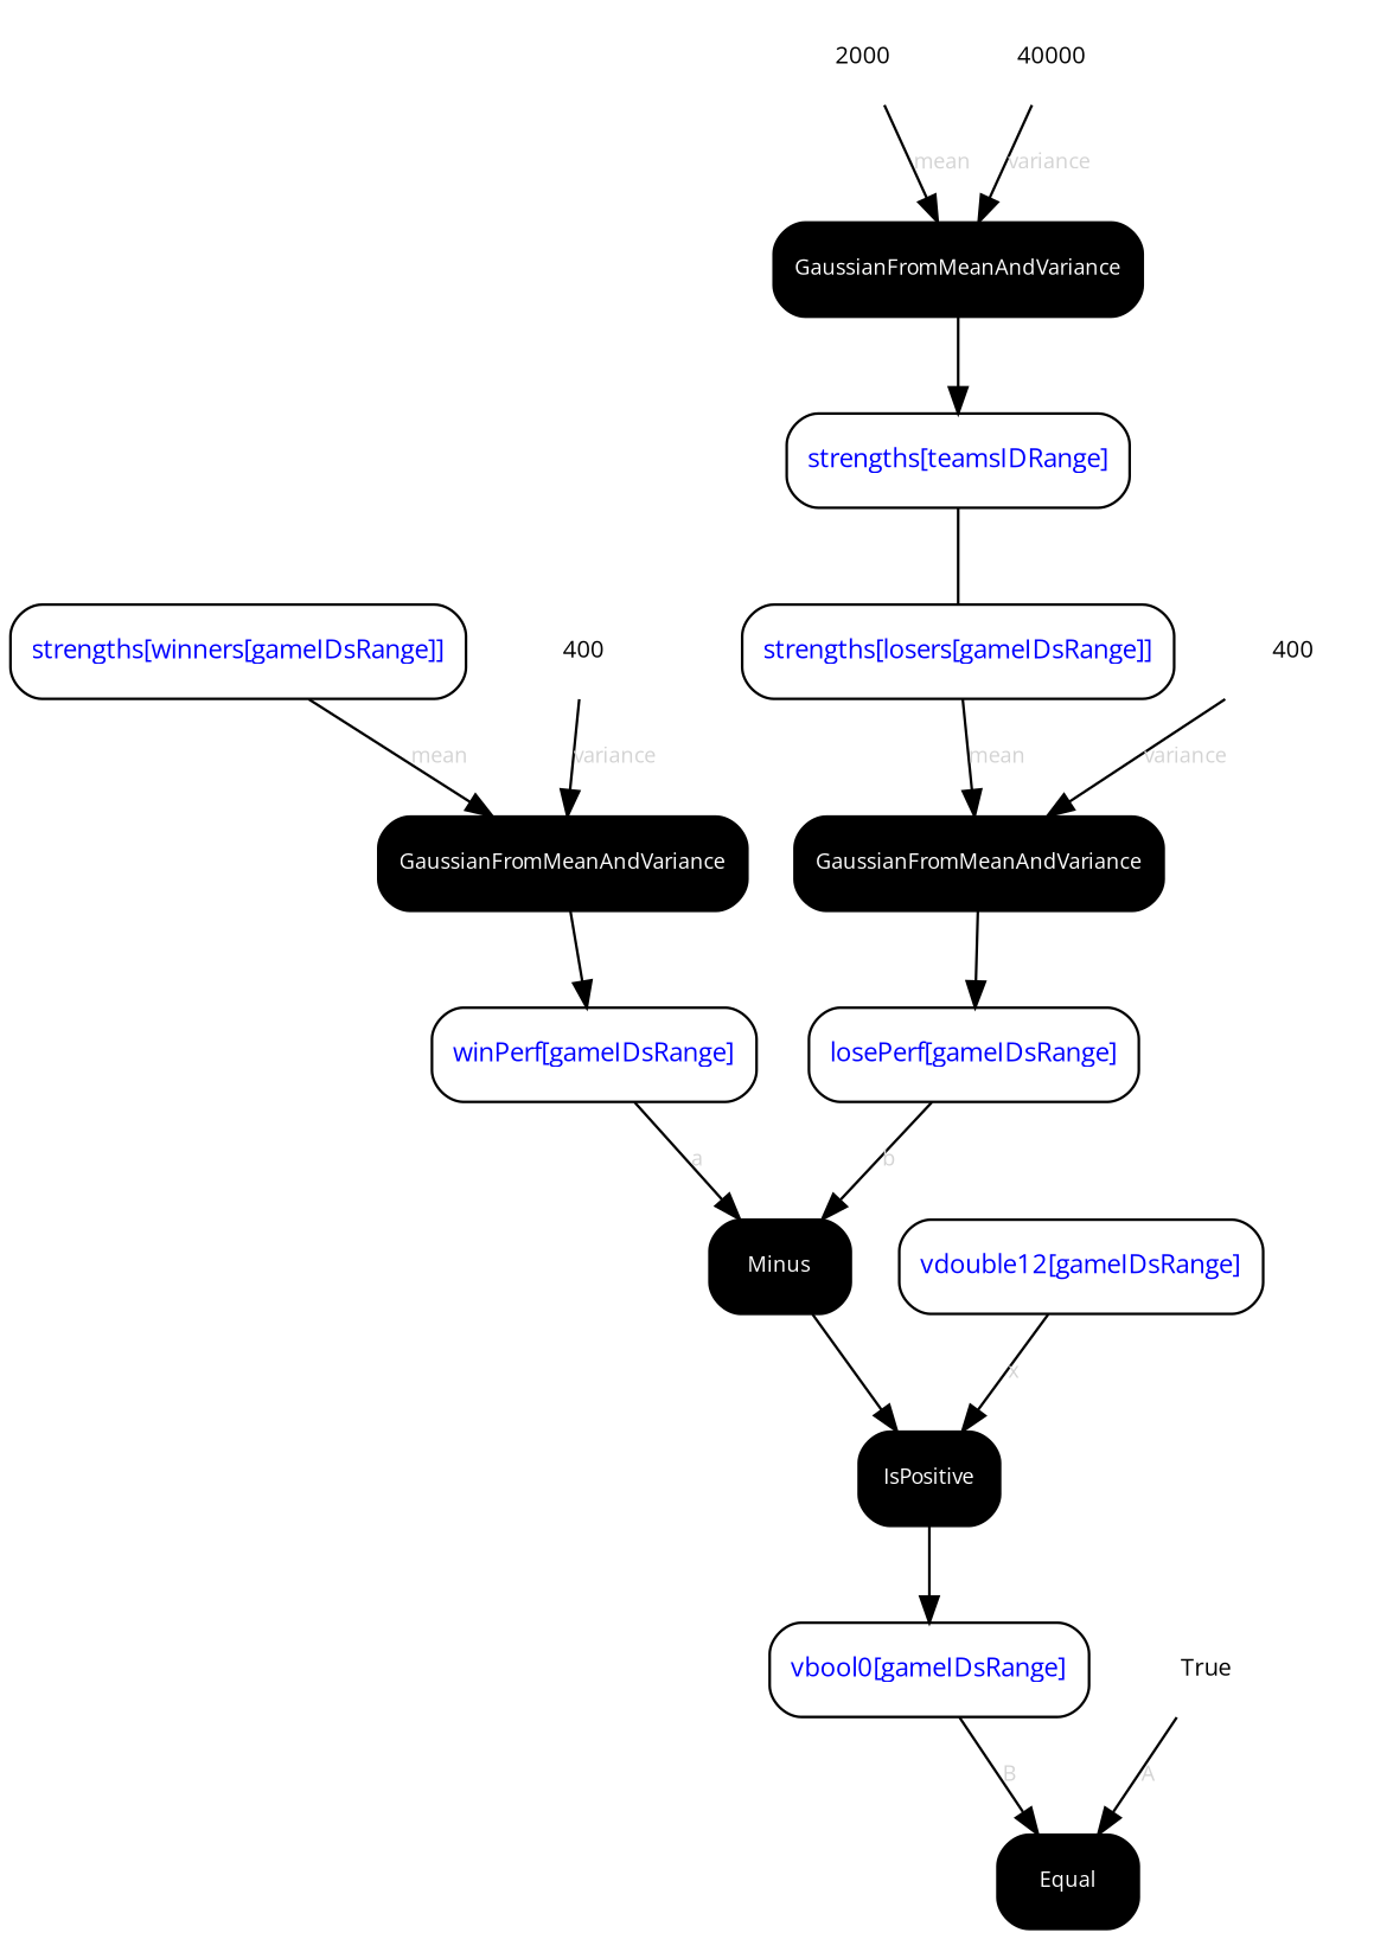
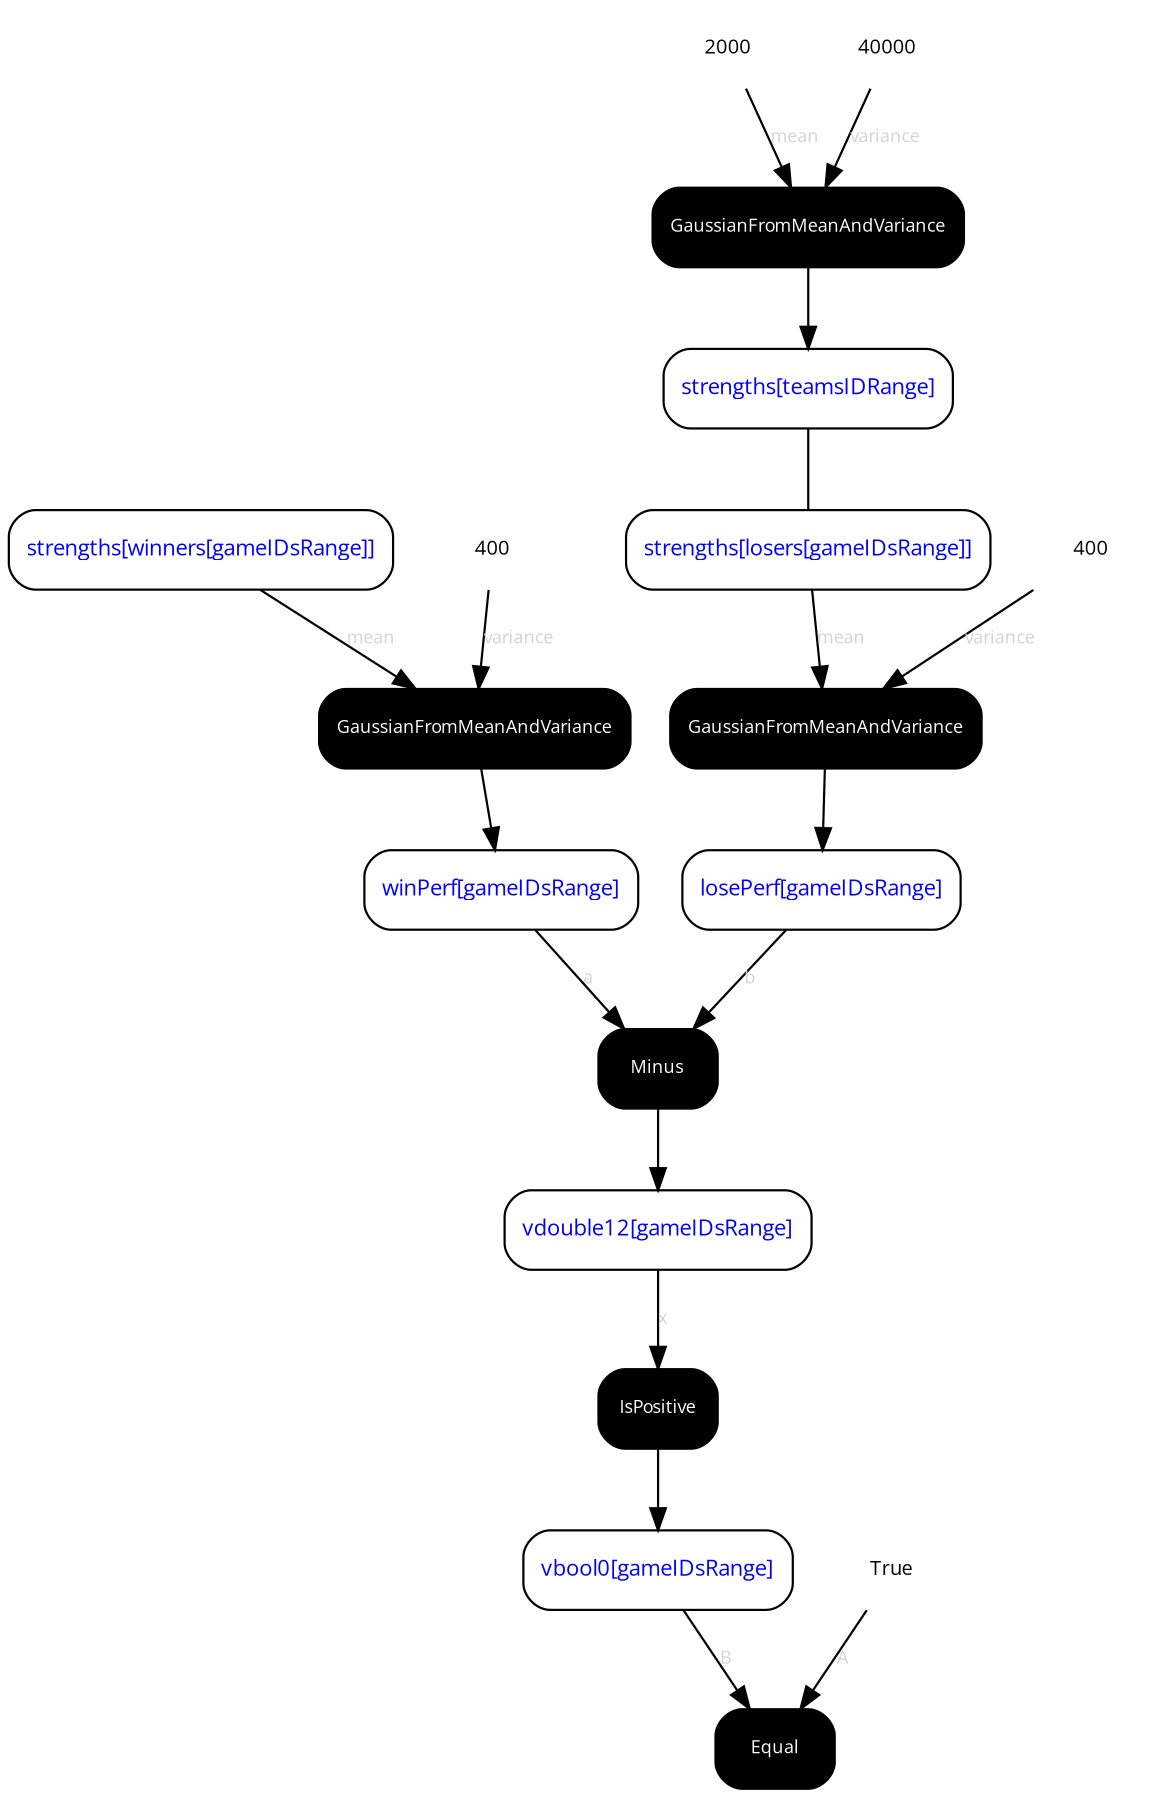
  digraph {
    fontname="Open Sans"
    node [fillcolor=transparent fontcolor="#0000FF" fontname="Open Sans" fontsize=10 shape=box style="filled, rounded"]
    edge [arrowtail=none fontcolor="#D3D3D3" fontname="Open Sans" fontsize=8]
    n1 [label="strengths[winners[gameIDsRange]]"]
    n2 [fillcolor="#000000" fontcolor="#FFFFFF" fontsize=8 label=GaussianFromMeanAndVariance]
    n3 [label="winPerf[gameIDsRange]"]
    n4 [fillcolor="#000000" fontcolor="#FFFFFF" fontsize=8 label=Minus]
    n5 [fontcolor="#000000" fontsize=9 label=400 shape=none]
    n6 [label="vdouble12[gameIDsRange]"]
    n7 [label="strengths[losers[gameIDsRange]]"]
    n8 [fillcolor="#000000" fontcolor="#FFFFFF" fontsize=8 label=GaussianFromMeanAndVariance]
    n9 [label="losePerf[gameIDsRange]"]
    n10 [fontcolor="#000000" fontsize=9 label=400 shape=none]
    n11 [fillcolor="#000000" fontcolor="#FFFFFF" fontsize=8 label=IsPositive]
    n12 [label="vbool0[gameIDsRange]"]
    n13 [fillcolor="#000000" fontcolor="#FFFFFF" fontsize=8 label=Equal]
    n14 [fontcolor="#000000" fontsize=9 label=True shape=none]
    n15 [fontcolor="#000000" fontsize=9 label=2000 shape=none]
    n16 [fillcolor="#000000" fontcolor="#FFFFFF" fontsize=8 label=GaussianFromMeanAndVariance]
    n17 [label="strengths[teamsIDRange]"]
    n18 [fontcolor="#000000" fontsize=9 label=40000 shape=none]
    n1 -> n2 [label=mean]
    n2 -> n3
    n3 -> n4 [label=a]
-   n4 -> n11
+   n4 -> n6
    n5 -> n2 [label=variance]
    n6 -> n11 [label=x]
    n7 -> n8 [label=mean]
    n8 -> n9
    n9 -> n4 [label=b]
    n10 -> n8 [label=variance]
    n11 -> n12
    n12 -> n13 [label=B]
    n14 -> n13 [label=A]
    n15 -> n16 [label=mean]
    n16 -> n17
    n17 -> n7 [arrowhead=none fontcolor="" fontsize=""]
    n18 -> n16 [label=variance]
  }
